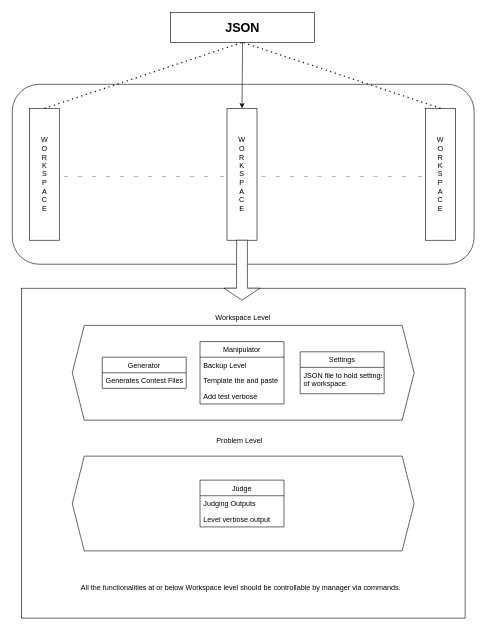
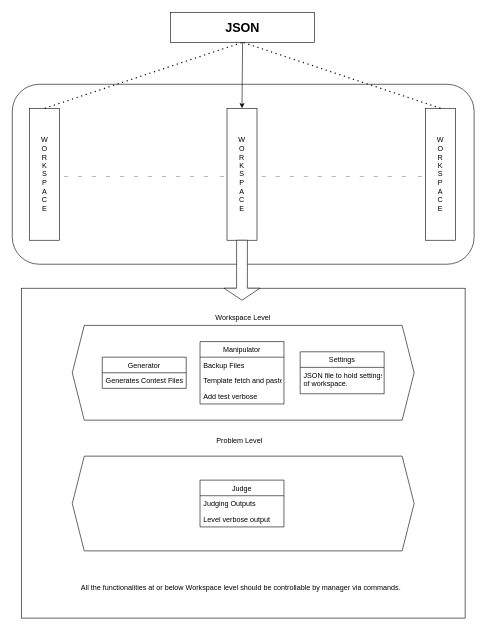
  <mxCell id="0" />
  <mxCell id="1" parent="0" />
  <mxCell id="2" value="" style="rounded=0;whiteSpace=wrap;html=1;gradientColor=#ffffff;" vertex="1" parent="1"><mxGeometry x="35" y="480" width="740" height="550" as="geometry" /></mxCell>
  <mxCell id="3" value="" style="shape=hexagon;perimeter=hexagonPerimeter2;whiteSpace=wrap;html=1;fixedSize=1;gradientColor=#ffffff;" vertex="1" parent="1"><mxGeometry x="120" y="760" width="570" height="158" as="geometry" /></mxCell>
  <mxCell id="4" value="" style="shape=hexagon;perimeter=hexagonPerimeter2;whiteSpace=wrap;html=1;fixedSize=1;gradientColor=#ffffff;" vertex="1" parent="1"><mxGeometry x="120" y="542" width="570" height="158" as="geometry" /></mxCell>
  <mxCell id="5" value="" style="rounded=1;whiteSpace=wrap;html=1;gradientColor=#ffffff;" vertex="1" parent="1"><mxGeometry x="20" y="140" width="770" height="300" as="geometry" /></mxCell>
  <mxCell id="6" value="&lt;font style=&quot;font-size: 21px&quot;&gt;&lt;b&gt;JSON&lt;/b&gt;&lt;/font&gt;" style="rounded=0;whiteSpace=wrap;html=1;gradientColor=#ffffff;" vertex="1" parent="1"><mxGeometry x="284" y="20" width="240" height="50" as="geometry" /></mxCell>
  <mxCell id="7" value="&lt;div&gt;W&lt;/div&gt;&lt;div&gt;O&lt;/div&gt;&lt;div&gt;R&lt;/div&gt;&lt;div&gt;K&lt;/div&gt;&lt;div&gt;S&lt;/div&gt;&lt;div&gt;P&lt;/div&gt;&lt;div&gt;A&lt;/div&gt;&lt;div&gt;C&lt;/div&gt;&lt;div&gt;E&lt;br&gt;&lt;/div&gt;" style="rounded=0;whiteSpace=wrap;html=1;gradientColor=#ffffff;" vertex="1" parent="1"><mxGeometry x="378" y="180" width="50" height="220" as="geometry" /></mxCell>
  <mxCell id="8" value="&lt;div&gt;W&lt;/div&gt;&lt;div&gt;O&lt;/div&gt;&lt;div&gt;R&lt;/div&gt;&lt;div&gt;K&lt;/div&gt;&lt;div&gt;S&lt;/div&gt;&lt;div&gt;P&lt;/div&gt;&lt;div&gt;A&lt;/div&gt;&lt;div&gt;C&lt;/div&gt;&lt;div&gt;E&lt;br&gt;&lt;/div&gt;" style="rounded=0;whiteSpace=wrap;html=1;gradientColor=#ffffff;" vertex="1" parent="1"><mxGeometry x="709" y="180" width="50" height="220" as="geometry" /></mxCell>
  <mxCell id="9" value="&lt;div&gt;W&lt;/div&gt;&lt;div&gt;O&lt;/div&gt;&lt;div&gt;R&lt;/div&gt;&lt;div&gt;K&lt;/div&gt;&lt;div&gt;S&lt;/div&gt;&lt;div&gt;P&lt;/div&gt;&lt;div&gt;A&lt;/div&gt;&lt;div&gt;C&lt;/div&gt;&lt;div&gt;E&lt;br&gt;&lt;/div&gt;" style="rounded=0;whiteSpace=wrap;html=1;gradientColor=#ffffff;" vertex="1" parent="1"><mxGeometry x="49" y="180" width="50" height="220" as="geometry" /></mxCell>
  <mxCell id="10" value="" style="endArrow=classic;html=1;exitX=0.5;exitY=1;exitDx=0;exitDy=0;entryX=0.5;entryY=0;entryDx=0;entryDy=0;" edge="1" parent="1" source="6" target="7"><mxGeometry width="50" height="50" relative="1" as="geometry"><mxPoint x="380" y="310" as="sourcePoint" /><mxPoint x="280" y="170" as="targetPoint" /></mxGeometry></mxCell>
  <mxCell id="11" value="" style="endArrow=none;dashed=1;html=1;dashPattern=1 3;strokeWidth=2;exitX=0.5;exitY=0;exitDx=0;exitDy=0;entryX=0.5;entryY=1;entryDx=0;entryDy=0;" edge="1" parent="1" source="9" target="6"><mxGeometry width="50" height="50" relative="1" as="geometry"><mxPoint x="380" y="310" as="sourcePoint" /><mxPoint x="400" y="80" as="targetPoint" /></mxGeometry></mxCell>
  <mxCell id="12" value="" style="endArrow=none;dashed=1;html=1;dashPattern=1 3;strokeWidth=2;entryX=0.5;entryY=1;entryDx=0;entryDy=0;exitX=0.5;exitY=0;exitDx=0;exitDy=0;" edge="1" parent="1" source="8" target="6"><mxGeometry width="50" height="50" relative="1" as="geometry"><mxPoint x="720" y="160" as="sourcePoint" /><mxPoint x="414" y="80" as="targetPoint" /></mxGeometry></mxCell>
  <mxCell id="13" value="&lt;b&gt;_&amp;nbsp;&amp;nbsp;&amp;nbsp;&amp;nbsp; _&amp;nbsp;&amp;nbsp;&amp;nbsp;&amp;nbsp; _&amp;nbsp;&amp;nbsp;&amp;nbsp;&amp;nbsp; _&amp;nbsp;&amp;nbsp;&amp;nbsp;&amp;nbsp; _&amp;nbsp;&amp;nbsp;&amp;nbsp;&amp;nbsp; _&amp;nbsp;&amp;nbsp;&amp;nbsp;&amp;nbsp; _&amp;nbsp;&amp;nbsp;&amp;nbsp;&amp;nbsp; _&amp;nbsp;&amp;nbsp;&amp;nbsp;&amp;nbsp; _&amp;nbsp;&amp;nbsp;&amp;nbsp;&amp;nbsp; _&amp;nbsp;&amp;nbsp;&amp;nbsp;&amp;nbsp; _ &amp;nbsp;&amp;nbsp;&amp;nbsp;&amp;nbsp; _&lt;/b&gt;" style="text;html=1;strokeColor=none;fillColor=none;align=center;verticalAlign=middle;whiteSpace=wrap;rounded=0;" vertex="1" parent="1"><mxGeometry x="30" y="280" width="420" height="20" as="geometry" /></mxCell>
  <mxCell id="14" value="&lt;b&gt;_&amp;nbsp;&amp;nbsp;&amp;nbsp;&amp;nbsp; _&amp;nbsp;&amp;nbsp;&amp;nbsp;&amp;nbsp; _&amp;nbsp;&amp;nbsp;&amp;nbsp;&amp;nbsp; _&amp;nbsp;&amp;nbsp;&amp;nbsp;&amp;nbsp; _&amp;nbsp;&amp;nbsp;&amp;nbsp;&amp;nbsp; _&amp;nbsp;&amp;nbsp;&amp;nbsp;&amp;nbsp; _&amp;nbsp;&amp;nbsp;&amp;nbsp;&amp;nbsp; _&amp;nbsp;&amp;nbsp;&amp;nbsp;&amp;nbsp; _&amp;nbsp;&amp;nbsp;&amp;nbsp;&amp;nbsp; _&amp;nbsp;&amp;nbsp;&amp;nbsp;&amp;nbsp; _ &amp;nbsp;&amp;nbsp;&amp;nbsp;&amp;nbsp; _&lt;/b&gt;" style="text;html=1;strokeColor=none;fillColor=none;align=center;verticalAlign=middle;whiteSpace=wrap;rounded=0;fontStyle=0" vertex="1" parent="1"><mxGeometry x="360" y="280" width="420" height="20" as="geometry" /></mxCell>
  <mxCell id="15" value="" style="shape=singleArrow;direction=south;whiteSpace=wrap;html=1;gradientColor=#ffffff;" vertex="1" parent="1"><mxGeometry x="373" y="400" width="60" height="100" as="geometry" /></mxCell>
  <mxCell id="16" value="Generator" style="swimlane;fontStyle=0;childLayout=stackLayout;horizontal=1;startSize=26;fillColor=none;horizontalStack=0;resizeParent=1;resizeParentMax=0;resizeLast=0;collapsible=1;marginBottom=0;" vertex="1" parent="1"><mxGeometry x="170" y="595" width="140" height="52" as="geometry" /></mxCell>
  <mxCell id="17" value="Generates Contest Files" style="text;strokeColor=none;fillColor=none;align=left;verticalAlign=top;spacingLeft=4;spacingRight=4;overflow=hidden;rotatable=0;points=[[0,0.5],[1,0.5]];portConstraint=eastwest;" vertex="1" parent="16"><mxGeometry y="26" width="140" height="26" as="geometry" /></mxCell>
  <mxCell id="18" value="Manipulator" style="swimlane;fontStyle=0;childLayout=stackLayout;horizontal=1;startSize=26;fillColor=none;horizontalStack=0;resizeParent=1;resizeParentMax=0;resizeLast=0;collapsible=1;marginBottom=0;" vertex="1" parent="1"><mxGeometry x="333" y="569" width="140" height="104" as="geometry" /></mxCell>
- <mxCell id="19" value="Backup Level" style="text;strokeColor=none;fillColor=none;align=left;verticalAlign=top;spacingLeft=4;spacingRight=4;overflow=hidden;rotatable=0;points=[[0,0.5],[1,0.5]];portConstraint=eastwest;" vertex="1" parent="18"><mxGeometry y="26" width="140" height="26" as="geometry" /></mxCell>
- <mxCell id="20" value="Template the and paste" style="text;strokeColor=none;fillColor=none;align=left;verticalAlign=top;spacingLeft=4;spacingRight=4;overflow=hidden;rotatable=0;points=[[0,0.5],[1,0.5]];portConstraint=eastwest;" vertex="1" parent="18"><mxGeometry y="52" width="140" height="26" as="geometry" /></mxCell>
+ <mxCell id="19" value="Backup Files" style="text;strokeColor=none;fillColor=none;align=left;verticalAlign=top;spacingLeft=4;spacingRight=4;overflow=hidden;rotatable=0;points=[[0,0.5],[1,0.5]];portConstraint=eastwest;" vertex="1" parent="18"><mxGeometry y="26" width="140" height="26" as="geometry" /></mxCell>
+ <mxCell id="20" value="Template fetch and paste" style="text;strokeColor=none;fillColor=none;align=left;verticalAlign=top;spacingLeft=4;spacingRight=4;overflow=hidden;rotatable=0;points=[[0,0.5],[1,0.5]];portConstraint=eastwest;" vertex="1" parent="18"><mxGeometry y="52" width="140" height="26" as="geometry" /></mxCell>
  <mxCell id="21" value="Add test verbose" style="text;strokeColor=none;fillColor=none;align=left;verticalAlign=top;spacingLeft=4;spacingRight=4;overflow=hidden;rotatable=0;points=[[0,0.5],[1,0.5]];portConstraint=eastwest;" vertex="1" parent="18"><mxGeometry y="78" width="140" height="26" as="geometry" /></mxCell>
  <mxCell id="22" value="Judge" style="swimlane;fontStyle=0;childLayout=stackLayout;horizontal=1;startSize=26;fillColor=none;horizontalStack=0;resizeParent=1;resizeParentMax=0;resizeLast=0;collapsible=1;marginBottom=0;" vertex="1" parent="1"><mxGeometry x="333" y="800" width="140" height="78" as="geometry" /></mxCell>
  <mxCell id="23" value="Judging Outputs" style="text;strokeColor=none;fillColor=none;align=left;verticalAlign=top;spacingLeft=4;spacingRight=4;overflow=hidden;rotatable=0;points=[[0,0.5],[1,0.5]];portConstraint=eastwest;" vertex="1" parent="22"><mxGeometry y="26" width="140" height="26" as="geometry" /></mxCell>
  <mxCell id="24" value="Level verbose output " style="text;strokeColor=none;fillColor=none;align=left;verticalAlign=top;spacingLeft=4;spacingRight=4;overflow=hidden;rotatable=0;points=[[0,0.5],[1,0.5]];portConstraint=eastwest;" vertex="1" parent="22"><mxGeometry y="52" width="140" height="26" as="geometry" /></mxCell>
  <mxCell id="25" value="Workspace Level" style="text;html=1;strokeColor=none;fillColor=none;align=center;verticalAlign=middle;whiteSpace=wrap;rounded=0;" vertex="1" parent="1"><mxGeometry x="339" y="520" width="132" height="20" as="geometry" /></mxCell>
  <mxCell id="26" value="Problem Level" style="text;html=1;strokeColor=none;fillColor=none;align=center;verticalAlign=middle;whiteSpace=wrap;rounded=0;" vertex="1" parent="1"><mxGeometry x="353" y="725" width="92" height="20" as="geometry" /></mxCell>
  <mxCell id="27" value="All the functionalities at or below Workspace level should be controllable by manager via commands.&amp;nbsp; " style="text;html=1;strokeColor=none;fillColor=none;align=center;verticalAlign=middle;whiteSpace=wrap;rounded=0;" vertex="1" parent="1"><mxGeometry x="108" y="970" width="590" height="20" as="geometry" /></mxCell>
  <mxCell id="28" value="Settings" style="swimlane;fontStyle=0;childLayout=stackLayout;horizontal=1;startSize=26;fillColor=none;horizontalStack=0;resizeParent=1;resizeParentMax=0;resizeLast=0;collapsible=1;marginBottom=0;" vertex="1" parent="1"><mxGeometry x="500" y="586" width="140" height="70" as="geometry" /></mxCell>
  <mxCell id="29" value="JSON file to hold settings&#10;of workspace.&#10;" style="text;strokeColor=none;fillColor=none;align=left;verticalAlign=top;spacingLeft=4;spacingRight=4;overflow=hidden;rotatable=0;points=[[0,0.5],[1,0.5]];portConstraint=eastwest;" vertex="1" parent="28"><mxGeometry y="26" width="140" height="44" as="geometry" /></mxCell>
